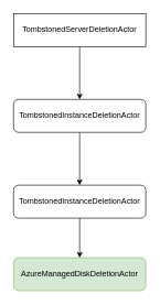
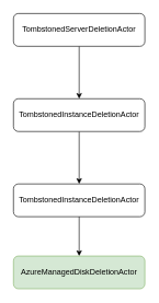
  <mxCell id="0" />
  <mxCell id="1" parent="0" />
  <mxCell id="2" value="" style="edgeStyle=orthogonalEdgeStyle;rounded=0;orthogonalLoop=1;jettySize=auto;html=1;" edge="1" parent="1" source="3" target="5"><mxGeometry relative="1" as="geometry" /></mxCell>
- <mxCell id="3" value="TombstonedServerDeletionActor" style="whiteSpace=wrap;html=1;rounded=0;" vertex="1" parent="1"><mxGeometry x="20" y="20" width="200" height="50" as="geometry" /></mxCell>
+ <mxCell id="3" value="TombstonedServerDeletionActor" style="rounded=1;whiteSpace=wrap;html=1;" vertex="1" parent="1"><mxGeometry x="20" y="20" width="200" height="50" as="geometry" /></mxCell>
  <mxCell id="4" value="" style="edgeStyle=orthogonalEdgeStyle;rounded=0;orthogonalLoop=1;jettySize=auto;html=1;" edge="1" parent="1" source="5" target="7"><mxGeometry relative="1" as="geometry" /></mxCell>
  <mxCell id="5" value="TombstonedInstanceDeletionActor" style="rounded=1;whiteSpace=wrap;html=1;" vertex="1" parent="1"><mxGeometry x="20" y="150" width="200" height="50" as="geometry" /></mxCell>
  <mxCell id="6" value="" style="edgeStyle=orthogonalEdgeStyle;rounded=0;orthogonalLoop=1;jettySize=auto;html=1;" edge="1" parent="1" source="7" target="8"><mxGeometry relative="1" as="geometry" /></mxCell>
  <mxCell id="7" value="TombstonedInstanceDeletionActor" style="rounded=1;whiteSpace=wrap;html=1;" vertex="1" parent="1"><mxGeometry x="20" y="280" width="200" height="50" as="geometry" /></mxCell>
  <mxCell id="8" value="AzureManagedDiskDeletionActor" style="rounded=1;whiteSpace=wrap;html=1;fillColor=#d5e8d4;strokeColor=#82b366;" vertex="1" parent="1"><mxGeometry x="20" y="390" width="200" height="50" as="geometry" /></mxCell>
